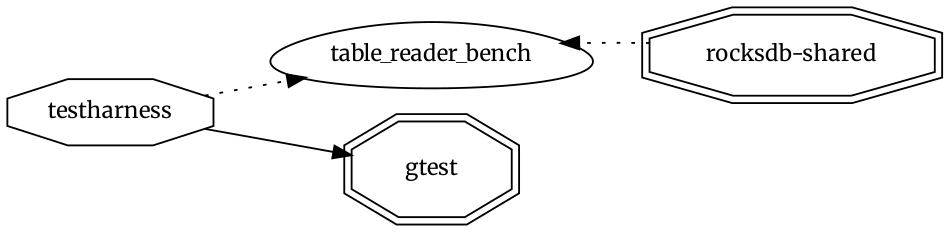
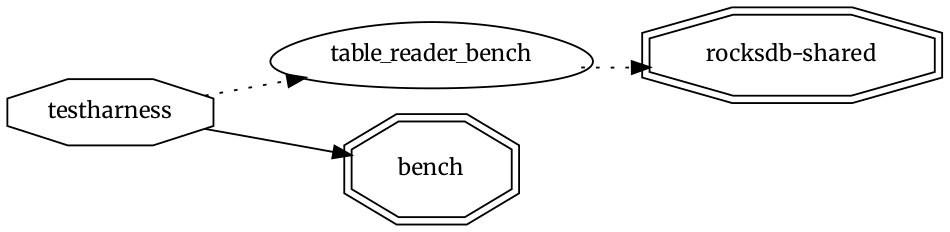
  digraph {
    fontname=Merriweather
    rankdir=LR
    node [fontname=Merriweather fontsize=12 shape=doubleoctagon]
    edge [fontname=Merriweather style=dotted]
    n1 [label=table_reader_bench shape=egg]
    n2 [label="rocksdb-shared"]
    n3 [label=testharness shape=octagon]
-   n4 [label=gtest]
-   n2 -> n1
+   n4 [label=bench]
+   n1 -> n2
    n3 -> n1
    n3 -> n4 [style=""]
  }
